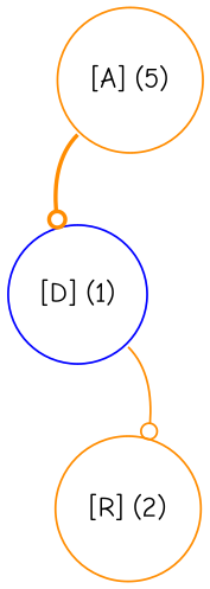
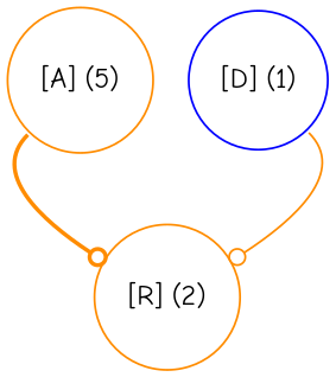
  digraph {
    fontname="Comic Neue"
    node [color=darkorange fontname="Comic Neue" shape=circle]
    edge [arrowhead=odot color=darkorange fontname="Comic Neue"]
    n1 [label="[A] (5)" width=0.5]
    n2 [color=blue label="[D] (1)" width=0.5]
    n3 [label="[R] (2)" width=0.5]
-   n1 -> n2 [style=bold tailport=sw]
+   n1 -> n3 [style=bold tailport=sw]
    n2 -> n3 [style=solid tailport=se]
  }
